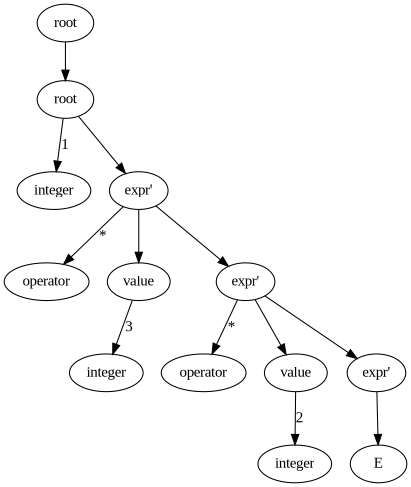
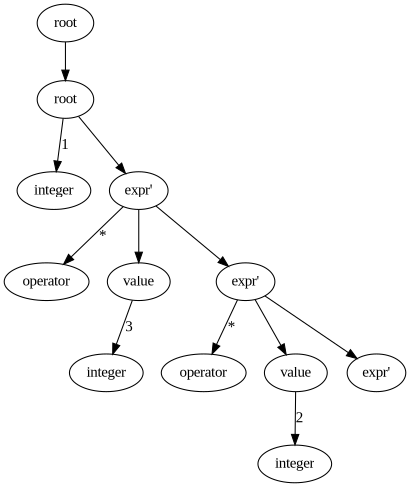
  digraph {
    fontname="Liberation Serif"
    node [fontname="Liberation Serif"]
    edge [fontname="Liberation Serif"]
    n1 [label=root]
    n2 [label=root]
    n3 [label=integer]
    n4 [label="expr'"]
    n5 [label=operator]
    n6 [label=value]
    n7 [label="expr'"]
    n8 [label=integer]
    n9 [label=operator]
    n10 [label=value]
    n11 [label="expr'"]
    n12 [label=integer]
-   n13 [label=E]
    n1 -> n2
    n2 -> n3 [label=1]
    n2 -> n4
    n4 -> n5 [label="*"]
    n4 -> n6
    n4 -> n7
    n6 -> n8 [label=3]
    n7 -> n9 [label="*"]
    n7 -> n10
    n7 -> n11
    n10 -> n12 [label=2]
-   n11 -> n13
  }
